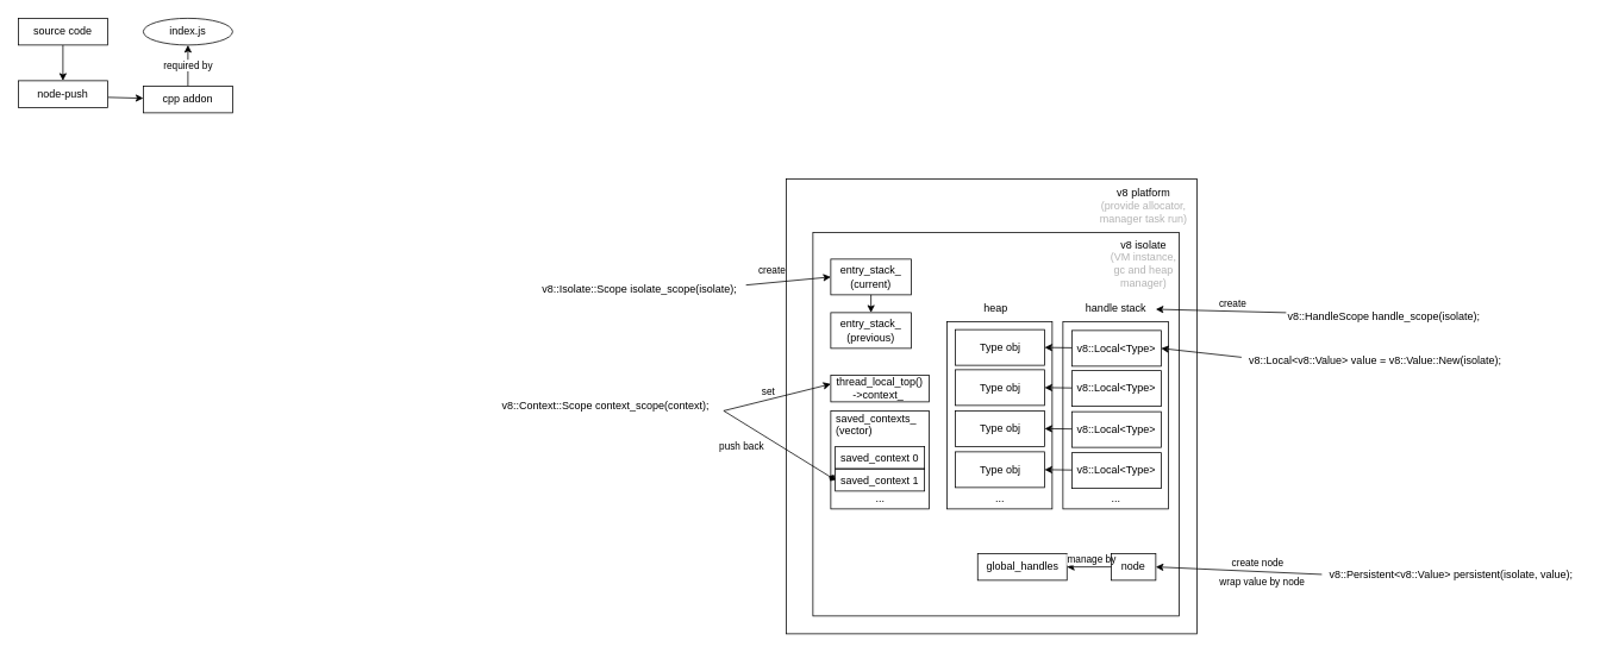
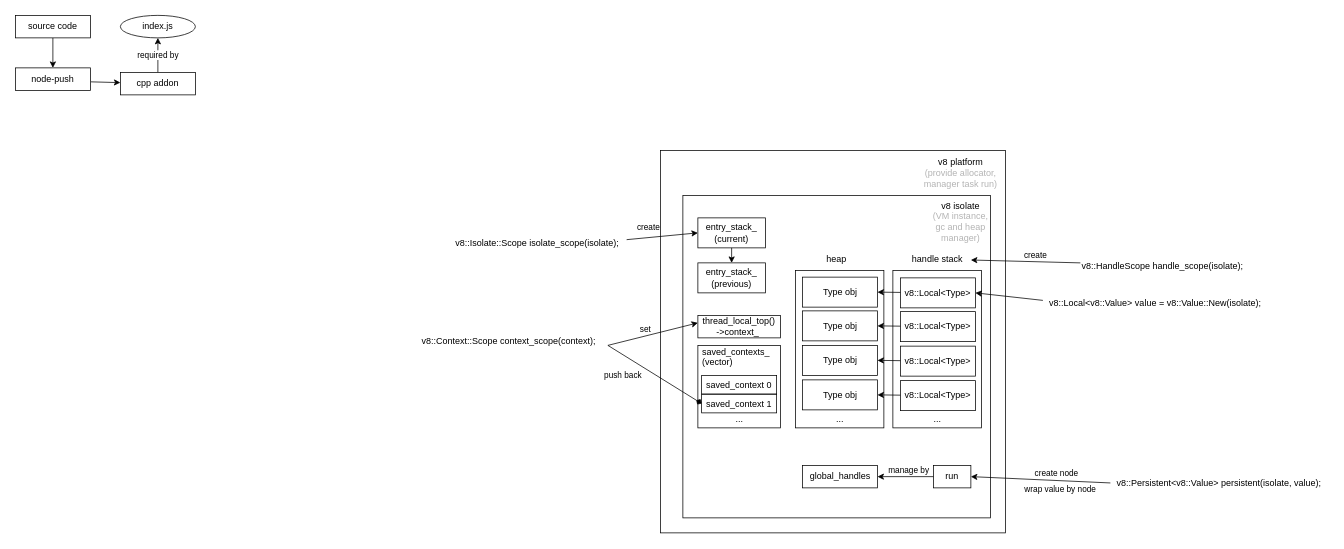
  <mxCell id="0" />
  <mxCell id="1" parent="0" />
  <mxCell id="2" value="saved_contexts_&lt;br&gt;(vector)" style="text;whiteSpace=wrap;html=1;fontColor=#000000;" parent="1" vertex="1"><mxGeometry x="934" y="455" width="120" height="40" as="geometry" /></mxCell>
  <mxCell id="3" value="" style="rounded=0;whiteSpace=wrap;html=1;fillColor=none;" parent="1" vertex="1"><mxGeometry x="880" y="200" width="460" height="510" as="geometry" /></mxCell>
  <mxCell id="4" value="v8 platform&lt;br&gt;&lt;font color=&quot;#b3b3b3&quot;&gt;(provide allocator,&lt;br&gt;manager task run)&lt;/font&gt;" style="text;html=1;align=center;verticalAlign=middle;resizable=0;points=[];autosize=1;strokeColor=none;fillColor=none;" parent="1" vertex="1"><mxGeometry x="1220" y="200" width="120" height="60" as="geometry" /></mxCell>
  <mxCell id="5" value="" style="rounded=0;whiteSpace=wrap;html=1;fillColor=none;" parent="1" vertex="1"><mxGeometry x="910" y="260" width="410" height="430" as="geometry" /></mxCell>
  <mxCell id="6" value="&lt;font color=&quot;#000000&quot;&gt;v8 isolate&lt;/font&gt;&lt;br&gt;(VM instance,&lt;br&gt;gc and heap&lt;br&gt;manager)" style="text;html=1;align=center;verticalAlign=middle;resizable=0;points=[];autosize=1;strokeColor=none;fillColor=none;fontColor=#B3B3B3;" parent="1" vertex="1"><mxGeometry x="1230" y="260" width="100" height="70" as="geometry" /></mxCell>
  <mxCell id="7" value="" style="edgeStyle=none;html=1;fontColor=#000000;" parent="1" source="8" target="9" edge="1"><mxGeometry relative="1" as="geometry" /></mxCell>
  <mxCell id="8" value="&lt;div&gt;entry_stack_&lt;/div&gt;&lt;div&gt;(current)&lt;/div&gt;" style="rounded=0;whiteSpace=wrap;html=1;fillColor=none;" parent="1" vertex="1"><mxGeometry x="930" y="290" width="90" height="40" as="geometry" /></mxCell>
  <mxCell id="9" value="&lt;div&gt;entry_stack_&lt;/div&gt;&lt;div&gt;(previous)&lt;/div&gt;" style="rounded=0;whiteSpace=wrap;html=1;fillColor=none;" parent="1" vertex="1"><mxGeometry x="930" y="350" width="90" height="40" as="geometry" /></mxCell>
  <mxCell id="10" value="" style="edgeStyle=none;html=1;fontColor=#000000;entryX=0;entryY=0.5;entryDx=0;entryDy=0;" parent="1" source="12" target="8" edge="1"><mxGeometry relative="1" as="geometry" /></mxCell>
  <mxCell id="11" value="create" style="edgeLabel;html=1;align=center;verticalAlign=middle;resizable=0;points=[];fontColor=#000000;" parent="10" vertex="1" connectable="0"><mxGeometry x="-0.163" y="-2" relative="1" as="geometry"><mxPoint x="-12" y="-15" as="offset" /></mxGeometry></mxCell>
  <mxCell id="12" value="v8::Isolate::Scope isolate_scope(isolate);" style="text;whiteSpace=wrap;html=1;fontColor=#000000;" parent="1" vertex="1"><mxGeometry x="605" y="310" width="230" height="40" as="geometry" /></mxCell>
  <mxCell id="13" value="thread_local_top()&lt;br&gt;-&amp;gt;context_&amp;nbsp;" style="rounded=0;whiteSpace=wrap;html=1;fillColor=none;" parent="1" vertex="1"><mxGeometry x="930" y="420" width="110" height="30" as="geometry" /></mxCell>
  <mxCell id="14" value="" style="rounded=0;whiteSpace=wrap;html=1;fillColor=none;" parent="1" vertex="1"><mxGeometry x="930" y="460" width="110" height="110" as="geometry" /></mxCell>
  <mxCell id="15" value="saved_context 0" style="whiteSpace=wrap;html=1;fontColor=#000000;fillColor=none;" parent="1" vertex="1"><mxGeometry x="935" y="500" width="100" height="25" as="geometry" /></mxCell>
  <mxCell id="16" value="saved_context 1" style="whiteSpace=wrap;html=1;fontColor=#000000;fillColor=none;" parent="1" vertex="1"><mxGeometry x="935" y="525" width="100" height="25" as="geometry" /></mxCell>
  <mxCell id="17" value="..." style="text;html=1;align=center;verticalAlign=middle;resizable=0;points=[];autosize=1;strokeColor=none;fillColor=none;fontColor=#000000;" parent="1" vertex="1"><mxGeometry x="970" y="544" width="30" height="30" as="geometry" /></mxCell>
  <mxCell id="18" style="edgeStyle=none;html=1;fontColor=#000000;exitX=1;exitY=0.5;exitDx=0;exitDy=0;" parent="1" source="21" edge="1"><mxGeometry relative="1" as="geometry"><mxPoint x="930" y="430" as="targetPoint" /></mxGeometry></mxCell>
  <mxCell id="19" value="set" style="edgeLabel;html=1;align=center;verticalAlign=middle;resizable=0;points=[];fontColor=#000000;" parent="18" vertex="1" connectable="0"><mxGeometry x="-0.154" y="-1" relative="1" as="geometry"><mxPoint x="-1" y="-11" as="offset" /></mxGeometry></mxCell>
  <mxCell id="20" value="push back" style="edgeStyle=none;html=1;fontColor=#000000;entryX=0;entryY=0.5;entryDx=0;entryDy=0;exitX=1;exitY=0.5;exitDx=0;exitDy=0;endArrow=diamond;" parent="1" source="21" target="16" edge="1"><mxGeometry x="-0.482" y="-23" relative="1" as="geometry"><mxPoint as="offset" /></mxGeometry></mxCell>
  <mxCell id="21" value="v8::Context::Scope context_scope(context);" style="text;whiteSpace=wrap;html=1;fontColor=#000000;" parent="1" vertex="1"><mxGeometry x="560" y="440" width="250" height="40" as="geometry" /></mxCell>
  <mxCell id="22" value="" style="rounded=0;whiteSpace=wrap;html=1;fillColor=none;" parent="1" vertex="1"><mxGeometry x="1190" y="360" width="118" height="210" as="geometry" /></mxCell>
  <mxCell id="23" value="handle stack" style="text;html=1;align=center;verticalAlign=middle;resizable=0;points=[];autosize=1;strokeColor=none;fillColor=none;fontColor=#000000;" parent="1" vertex="1"><mxGeometry x="1204" y="330" width="90" height="30" as="geometry" /></mxCell>
  <mxCell id="24" value="" style="edgeStyle=none;html=1;fontColor=#000000;exitX=0;exitY=0.25;exitDx=0;exitDy=0;" parent="1" source="26" target="23" edge="1"><mxGeometry relative="1" as="geometry" /></mxCell>
  <mxCell id="25" value="create" style="edgeLabel;html=1;align=center;verticalAlign=middle;resizable=0;points=[];fontColor=#000000;" parent="24" vertex="1" connectable="0"><mxGeometry x="-0.229" y="1" relative="1" as="geometry"><mxPoint x="-4" y="-10" as="offset" /></mxGeometry></mxCell>
  <mxCell id="26" value="v8::HandleScope handle_scope(isolate);" style="text;whiteSpace=wrap;html=1;fontColor=#000000;" parent="1" vertex="1"><mxGeometry x="1440" y="340" width="250" height="40" as="geometry" /></mxCell>
  <mxCell id="27" value="" style="edgeStyle=none;html=1;fontColor=#000000;entryX=1;entryY=0.5;entryDx=0;entryDy=0;" parent="1" source="28" target="32" edge="1"><mxGeometry relative="1" as="geometry" /></mxCell>
  <mxCell id="28" value="v8::Local&amp;lt;Type&amp;gt;" style="rounded=0;whiteSpace=wrap;html=1;fontColor=#000000;fillColor=none;" parent="1" vertex="1"><mxGeometry x="1200" y="370" width="100" height="40" as="geometry" /></mxCell>
  <mxCell id="29" value="..." style="text;html=1;align=center;verticalAlign=middle;resizable=0;points=[];autosize=1;strokeColor=none;fillColor=none;fontColor=#000000;" parent="1" vertex="1"><mxGeometry x="1234" y="543" width="30" height="30" as="geometry" /></mxCell>
  <mxCell id="30" value="" style="rounded=0;whiteSpace=wrap;html=1;fillColor=none;" parent="1" vertex="1"><mxGeometry x="1060" y="360" width="118" height="210" as="geometry" /></mxCell>
  <mxCell id="31" value="heap" style="text;strokeColor=none;align=center;fillColor=none;html=1;verticalAlign=middle;whiteSpace=wrap;rounded=0;fontColor=#000000;" parent="1" vertex="1"><mxGeometry x="1085" y="330" width="60" height="30" as="geometry" /></mxCell>
  <mxCell id="32" value="Type obj" style="rounded=0;whiteSpace=wrap;html=1;fontColor=#000000;fillColor=none;" parent="1" vertex="1"><mxGeometry x="1069.5" y="369" width="100" height="40" as="geometry" /></mxCell>
  <mxCell id="33" value="" style="edgeStyle=none;html=1;fontColor=#000000;entryX=1;entryY=0.5;entryDx=0;entryDy=0;" parent="1" source="34" target="35" edge="1"><mxGeometry relative="1" as="geometry" /></mxCell>
  <mxCell id="34" value="v8::Local&amp;lt;Type&amp;gt;" style="rounded=0;whiteSpace=wrap;html=1;fontColor=#000000;fillColor=none;" parent="1" vertex="1"><mxGeometry x="1200" y="415" width="100" height="40" as="geometry" /></mxCell>
  <mxCell id="35" value="Type obj" style="rounded=0;whiteSpace=wrap;html=1;fontColor=#000000;fillColor=none;" parent="1" vertex="1"><mxGeometry x="1069.5" y="414" width="100" height="40" as="geometry" /></mxCell>
  <mxCell id="36" value="" style="edgeStyle=none;html=1;fontColor=#000000;entryX=1;entryY=0.5;entryDx=0;entryDy=0;" parent="1" source="37" target="38" edge="1"><mxGeometry relative="1" as="geometry" /></mxCell>
  <mxCell id="37" value="v8::Local&amp;lt;Type&amp;gt;" style="rounded=0;whiteSpace=wrap;html=1;fontColor=#000000;fillColor=none;" parent="1" vertex="1"><mxGeometry x="1200" y="461" width="100" height="40" as="geometry" /></mxCell>
  <mxCell id="38" value="Type obj" style="rounded=0;whiteSpace=wrap;html=1;fontColor=#000000;fillColor=none;" parent="1" vertex="1"><mxGeometry x="1069.5" y="460" width="100" height="40" as="geometry" /></mxCell>
  <mxCell id="39" value="" style="edgeStyle=none;html=1;fontColor=#000000;entryX=1;entryY=0.5;entryDx=0;entryDy=0;" parent="1" source="40" target="41" edge="1"><mxGeometry relative="1" as="geometry" /></mxCell>
  <mxCell id="40" value="v8::Local&amp;lt;Type&amp;gt;" style="rounded=0;whiteSpace=wrap;html=1;fontColor=#000000;fillColor=none;" parent="1" vertex="1"><mxGeometry x="1200" y="507" width="100" height="40" as="geometry" /></mxCell>
  <mxCell id="41" value="Type obj" style="rounded=0;whiteSpace=wrap;html=1;fontColor=#000000;fillColor=none;" parent="1" vertex="1"><mxGeometry x="1069.5" y="506" width="100" height="40" as="geometry" /></mxCell>
  <mxCell id="42" value="..." style="text;html=1;align=center;verticalAlign=middle;resizable=0;points=[];autosize=1;strokeColor=none;fillColor=none;fontColor=#000000;" parent="1" vertex="1"><mxGeometry x="1104" y="544" width="30" height="30" as="geometry" /></mxCell>
- <mxCell id="43" value="global_handles" style="rounded=0;whiteSpace=wrap;html=1;fontColor=#000000;fillColor=none;" parent="1" vertex="1"><mxGeometry x="1094.5" y="620" width="100" height="30" as="geometry" /></mxCell>
+ <mxCell id="43" value="global_handles" style="rounded=0;whiteSpace=wrap;html=1;fontColor=#000000;fillColor=none;" parent="1" vertex="1"><mxGeometry x="1069.5" y="620" width="100" height="30" as="geometry" /></mxCell>
  <mxCell id="44" value="" style="edgeStyle=none;html=1;fontColor=#000000;" parent="1" source="46" target="43" edge="1"><mxGeometry relative="1" as="geometry" /></mxCell>
  <mxCell id="45" value="manage by" style="edgeLabel;html=1;align=center;verticalAlign=middle;resizable=0;points=[];fontColor=#000000;" parent="44" vertex="1" connectable="0"><mxGeometry x="-0.077" relative="1" as="geometry"><mxPoint y="-9" as="offset" /></mxGeometry></mxCell>
- <mxCell id="46" value="node" style="rounded=0;whiteSpace=wrap;html=1;fontColor=#000000;fillColor=none;" parent="1" vertex="1"><mxGeometry x="1244" y="620" width="50" height="30" as="geometry" /></mxCell>
+ <mxCell id="46" value="run" style="rounded=0;whiteSpace=wrap;html=1;fontColor=#000000;fillColor=none;" parent="1" vertex="1"><mxGeometry x="1244" y="620" width="50" height="30" as="geometry" /></mxCell>
  <mxCell id="47" value="" style="edgeStyle=none;html=1;fontColor=#000000;entryX=1;entryY=0.5;entryDx=0;entryDy=0;" parent="1" source="50" target="46" edge="1"><mxGeometry relative="1" as="geometry" /></mxCell>
  <mxCell id="48" value="wrap value by node" style="edgeLabel;html=1;align=center;verticalAlign=middle;resizable=0;points=[];fontColor=#000000;" parent="47" vertex="1" connectable="0"><mxGeometry x="-0.271" y="-2" relative="1" as="geometry"><mxPoint y="13" as="offset" /></mxGeometry></mxCell>
  <mxCell id="49" value="create node" style="edgeLabel;html=1;align=center;verticalAlign=middle;resizable=0;points=[];fontColor=#000000;" parent="47" vertex="1" connectable="0"><mxGeometry x="-0.214" y="1" relative="1" as="geometry"><mxPoint y="-12" as="offset" /></mxGeometry></mxCell>
  <mxCell id="50" value="v8::Persistent&amp;lt;v8::Value&amp;gt; persistent(isolate, value);" style="text;whiteSpace=wrap;html=1;fontColor=#000000;align=center;" parent="1" vertex="1"><mxGeometry x="1480" y="630" width="290" height="40" as="geometry" /></mxCell>
  <mxCell id="51" value="" style="edgeStyle=none;html=1;entryX=1;entryY=0.5;entryDx=0;entryDy=0;exitX=0;exitY=0.25;exitDx=0;exitDy=0;" parent="1" source="52" target="28" edge="1"><mxGeometry relative="1" as="geometry" /></mxCell>
  <mxCell id="52" value="v8::Local&amp;lt;v8::Value&amp;gt; value = v8::Value::New(isolate);" style="text;whiteSpace=wrap;html=1;align=center;" parent="1" vertex="1"><mxGeometry x="1390" y="390" width="300" height="40" as="geometry" /></mxCell>
  <mxCell id="53" value="" style="edgeStyle=none;html=1;" edge="1" parent="1" source="54" target="56"><mxGeometry relative="1" as="geometry" /></mxCell>
  <mxCell id="54" value="source code" style="rounded=0;whiteSpace=wrap;html=1;" vertex="1" parent="1"><mxGeometry x="20" y="20" width="100" height="30" as="geometry" /></mxCell>
  <mxCell id="55" value="" style="edgeStyle=none;html=1;exitX=1.008;exitY=0.621;exitDx=0;exitDy=0;exitPerimeter=0;" edge="1" parent="1" source="56" target="58"><mxGeometry relative="1" as="geometry" /></mxCell>
  <mxCell id="56" value="node-push" style="rounded=0;whiteSpace=wrap;html=1;" vertex="1" parent="1"><mxGeometry x="20" y="90" width="100" height="30" as="geometry" /></mxCell>
  <mxCell id="57" value="required by" style="edgeStyle=none;html=1;" edge="1" parent="1" source="58" target="59"><mxGeometry relative="1" as="geometry" /></mxCell>
  <mxCell id="58" value="cpp addon" style="rounded=0;whiteSpace=wrap;html=1;" vertex="1" parent="1"><mxGeometry x="160" y="96" width="100" height="30" as="geometry" /></mxCell>
  <mxCell id="59" value="index.js" style="ellipse;whiteSpace=wrap;html=1;" vertex="1" parent="1"><mxGeometry x="160" y="20" width="100" height="30" as="geometry" /></mxCell>
